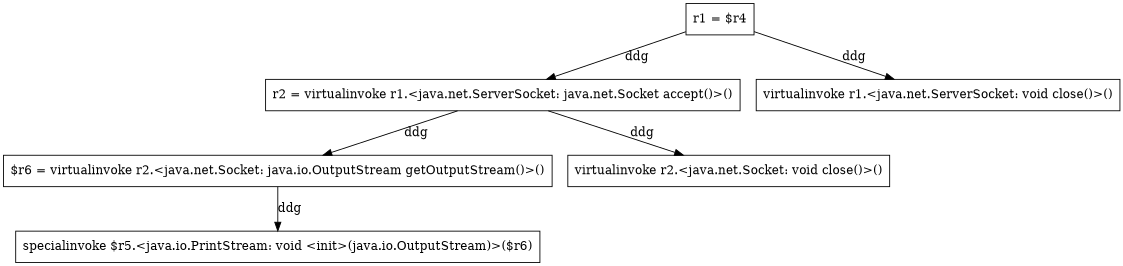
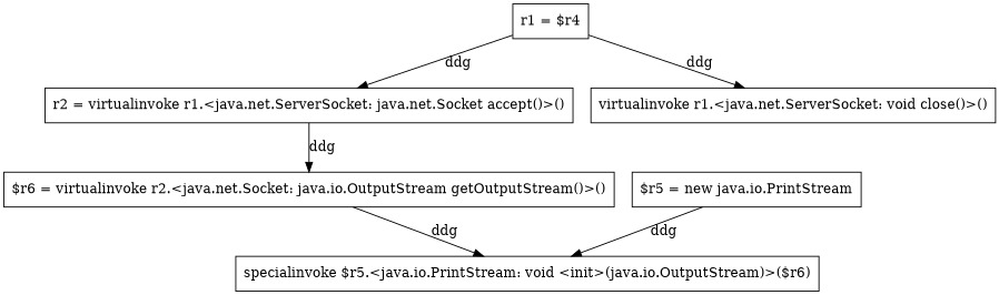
  digraph {
    node [shape=rect]
    n1 [label="r1 = $r4"]
    n2 [label="r2 = virtualinvoke r1.<java.net.ServerSocket: java.net.Socket accept()>()"]
    n3 [label="virtualinvoke r1.<java.net.ServerSocket: void close()>()"]
    n4 [label="$r6 = virtualinvoke r2.<java.net.Socket: java.io.OutputStream getOutputStream()>()"]
-   n5 [label="virtualinvoke r2.<java.net.Socket: void close()>()"]
    n6 [label="specialinvoke $r5.<java.io.PrintStream: void <init>(java.io.OutputStream)>($r6)"]
+   n7 [label="$r5 = new java.io.PrintStream"]
    n1 -> n2 [label=ddg]
    n1 -> n3 [label=ddg]
    n2 -> n4 [label=ddg]
-   n2 -> n5 [label=ddg]
    n4 -> n6 [label=ddg]
+   n7 -> n6 [label=ddg]
  }
